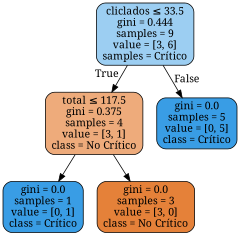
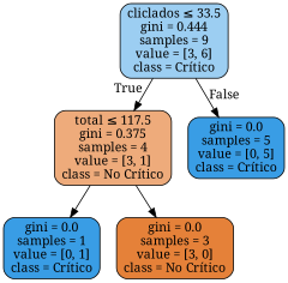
  digraph {
    fontname="Noto Serif"
    node [color=black fillcolor="#399de5" fontname="Noto Serif" shape=box style="filled, rounded"]
    edge [fontname="Noto Serif"]
-   n1 [fillcolor="#9ccef2" label=<cliclados &le; 33.5<br/>gini = 0.444<br/>samples = 9<br/>value = [3, 6]<br/>samples = Crítico>]
+   n1 [fillcolor="#9ccef2" label=<cliclados &le; 33.5<br/>gini = 0.444<br/>samples = 9<br/>value = [3, 6]<br/>class = Crítico>]
    n2 [fillcolor="#eeab7b" label=<total &le; 117.5<br/>gini = 0.375<br/>samples = 4<br/>value = [3, 1]<br/>class = No Crítico>]
    n3 [label=<gini = 0.0<br/>samples = 5<br/>value = [0, 5]<br/>class = Crítico>]
    n4 [label=<gini = 0.0<br/>samples = 1<br/>value = [0, 1]<br/>class = Crítico>]
    n5 [fillcolor="#e58139" label=<gini = 0.0<br/>samples = 3<br/>value = [3, 0]<br/>class = No Crítico>]
    n1 -> n2 [headlabel=True labelangle=45 labeldistance=2.5]
    n1 -> n3 [headlabel=False labelangle=-45 labeldistance=2.5]
    n2 -> n4
    n2 -> n5
  }
